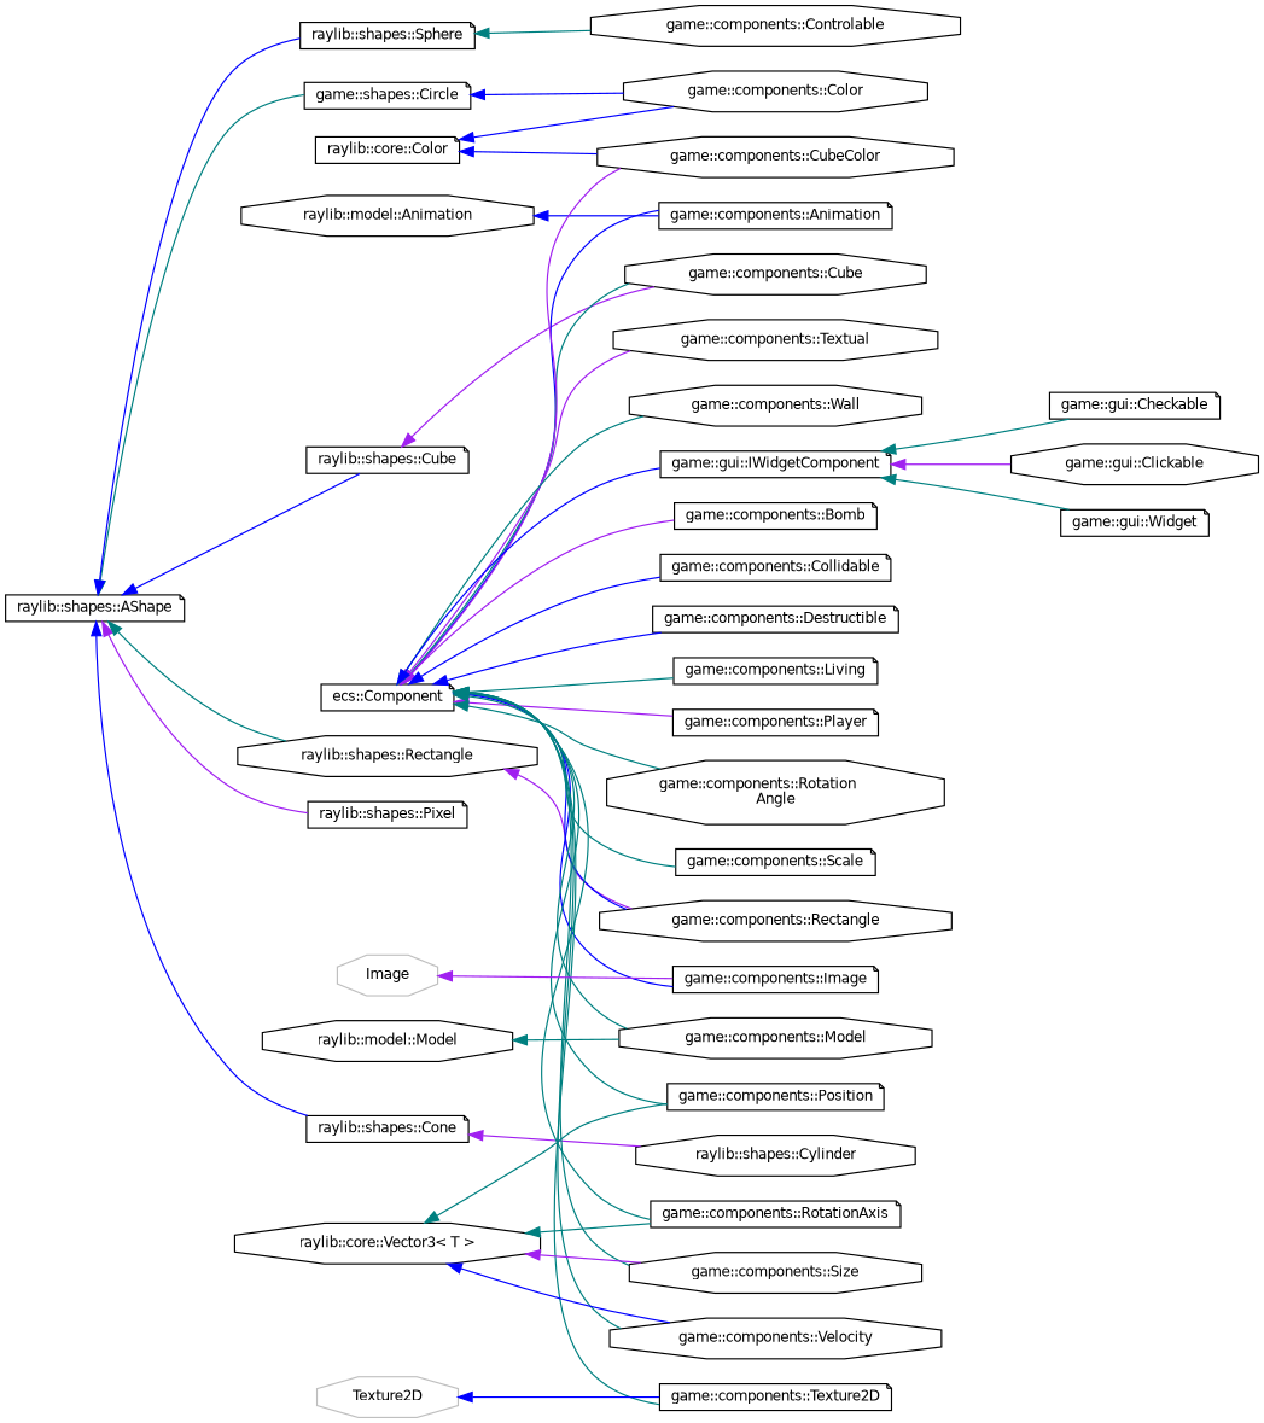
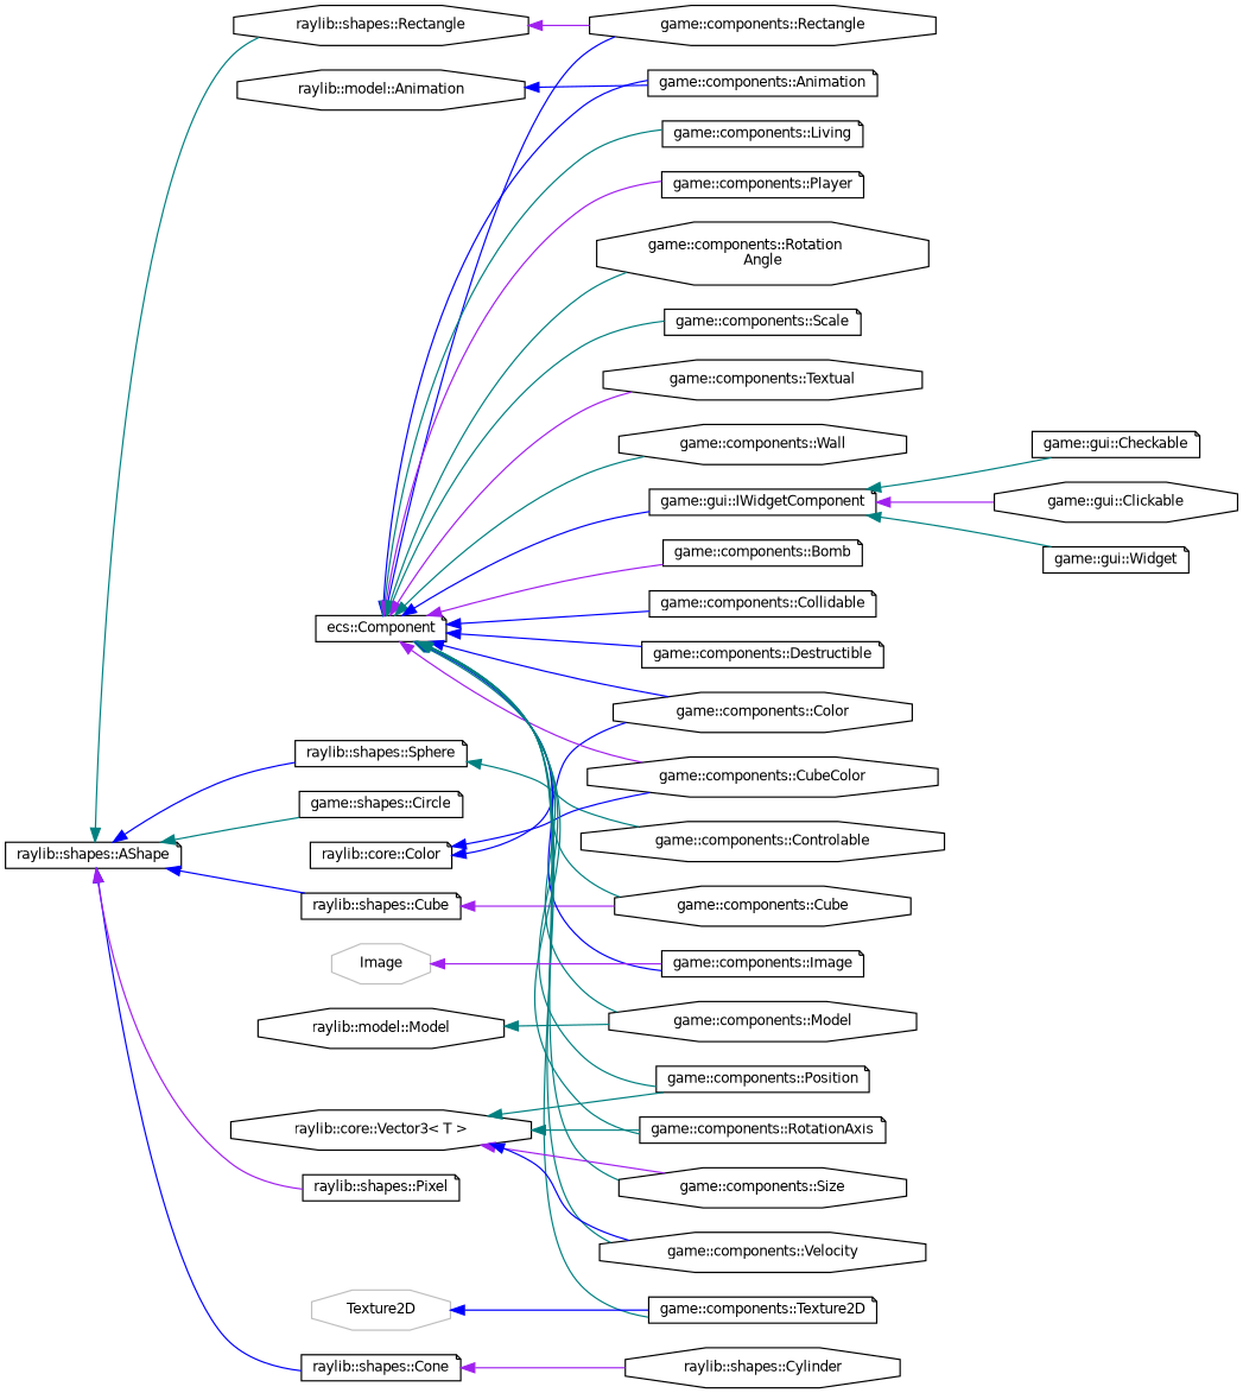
  digraph {
    rankdir=LR
    node [color=black fillcolor=white fontname=Helvetica fontsize=10 shape=note style=filled]
    edge [color=teal dir=back fontname=Helvetica fontsize=10 labelfontname=Helvetica labelfontsize=10 style=solid]
    n1 [height=0.2 label="raylib::model::Animation" shape=octagon width=0.4]
    n2 [height=0.2 label="game::components::Animation" width=0.4]
    n3 [height=0.2 label="raylib::shapes::AShape" width=0.4]
    n4 [height=0.2 label="game::shapes::Circle" width=0.4]
    n5 [height=0.2 label="raylib::shapes::Cone" width=0.4]
    n6 [height=0.2 label="raylib::shapes::Cube" width=0.4]
    n7 [height=0.2 label="raylib::shapes::Pixel" width=0.4]
    n8 [height=0.2 label="raylib::shapes::Rectangle" shape=octagon width=0.4]
    n9 [height=0.2 label="raylib::shapes::Sphere" width=0.4]
    n10 [height=0.2 label="raylib::shapes::Cylinder" shape=octagon width=0.4]
    n11 [height=0.2 label="game::components::Cube" shape=octagon width=0.4]
    n12 [height=0.2 label="game::components::Rectangle" shape=octagon width=0.4]
    n13 [height=0.2 label="game::components::Controlable" shape=octagon width=0.4]
    n14 [height=0.2 label="raylib::core::Color" width=0.4]
    n15 [height=0.2 label="game::components::Color" shape=octagon width=0.4]
    n16 [height=0.2 label="game::components::CubeColor" shape=octagon width=0.4]
    n17 [height=0.2 label="ecs::Component" width=0.4]
    n18 [height=0.2 label="game::components::Bomb" width=0.4]
    n19 [height=0.2 label="game::components::Collidable" width=0.4]
    n20 [height=0.2 label="game::components::Destructible" width=0.4]
    n21 [height=0.2 label="game::components::Image" width=0.4]
    n22 [height=0.2 label="game::components::Living" width=0.4]
    n23 [height=0.2 label="game::components::Model" shape=octagon width=0.4]
    n24 [height=0.2 label="game::components::Player" width=0.4]
    n25 [height=0.2 label="game::components::Position" width=0.4]
    n26 [height=0.2 label="game::components::Rotation\lAngle" shape=octagon width=0.4]
    n27 [height=0.2 label="game::components::RotationAxis" width=0.4]
    n28 [height=0.2 label="game::components::Scale" width=0.4]
    n29 [height=0.2 label="game::components::Size" shape=octagon width=0.4]
    n30 [height=0.2 label="game::components::Textual" shape=octagon width=0.4]
    n31 [height=0.2 label="game::components::Texture2D" width=0.4]
    n32 [height=0.2 label="game::components::Velocity" shape=octagon width=0.4]
    n33 [height=0.2 label="game::components::Wall" shape=octagon width=0.4]
    n34 [height=0.2 label="game::gui::IWidgetComponent" width=0.4]
    n35 [height=0.2 label="game::gui::Checkable" width=0.4]
    n36 [height=0.2 label="game::gui::Clickable" shape=octagon width=0.4]
    n37 [height=0.2 label="game::gui::Widget" width=0.4]
    n38 [color=grey75 height=0.2 label=Image shape=octagon width=0.4]
    n39 [height=0.2 label="raylib::model::Model" shape=octagon width=0.4]
    n40 [color=grey75 height=0.2 label=Texture2D shape=octagon width=0.4]
    n41 [height=0.2 label="raylib::core::Vector3\< T \>" shape=octagon width=0.4]
    n1 -> n2 [color=blue]
    n3 -> n4
    n3 -> n5 [color=blue]
    n3 -> n6 [color=blue]
    n3 -> n7 [color=purple]
    n3 -> n8
    n3 -> n9 [color=blue]
    n5 -> n10 [color=purple]
    n6 -> n11 [color=purple]
    n8 -> n12 [color=purple]
    n9 -> n13
    n14 -> n15 [color=blue]
    n14 -> n16 [color=blue]
    n17 -> n2 [color=blue]
    n17 -> n11
    n17 -> n12 [color=blue]
-   n4 -> n15 [color=blue]
+   n17 -> n15 [color=blue]
    n17 -> n16 [color=purple]
    n17 -> n18 [color=purple]
    n17 -> n19 [color=blue]
    n17 -> n20 [color=blue]
    n17 -> n21 [color=blue]
    n17 -> n22
    n17 -> n23
    n17 -> n24 [color=purple]
    n17 -> n25
    n17 -> n26
    n17 -> n27
    n17 -> n28
    n17 -> n29
    n17 -> n30 [color=purple]
    n17 -> n31
    n17 -> n32
    n17 -> n33
    n17 -> n34 [color=blue]
    n34 -> n35
    n34 -> n36 [color=purple]
    n34 -> n37
    n38 -> n21 [color=purple]
    n39 -> n23
    n40 -> n31 [color=blue]
    n41 -> n25
    n41 -> n27
    n41 -> n29 [color=purple]
    n41 -> n32 [color=blue]
  }
